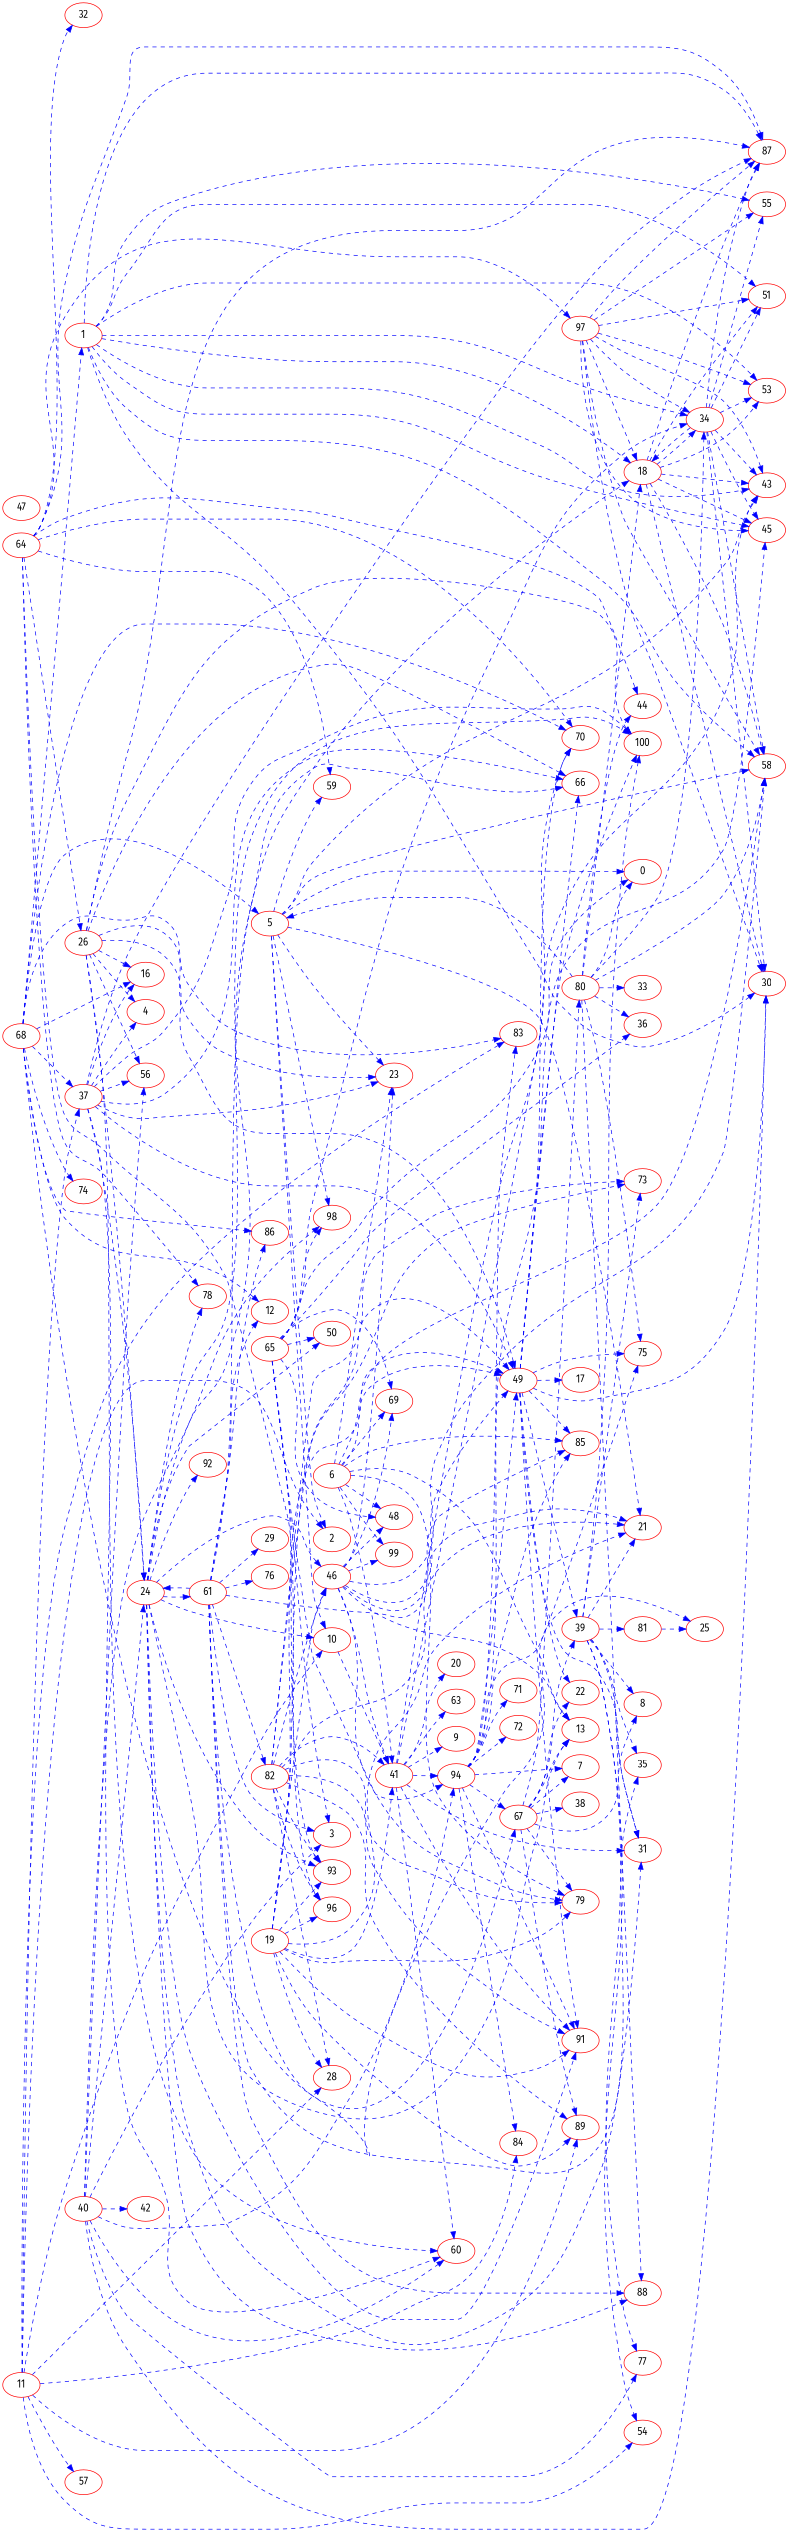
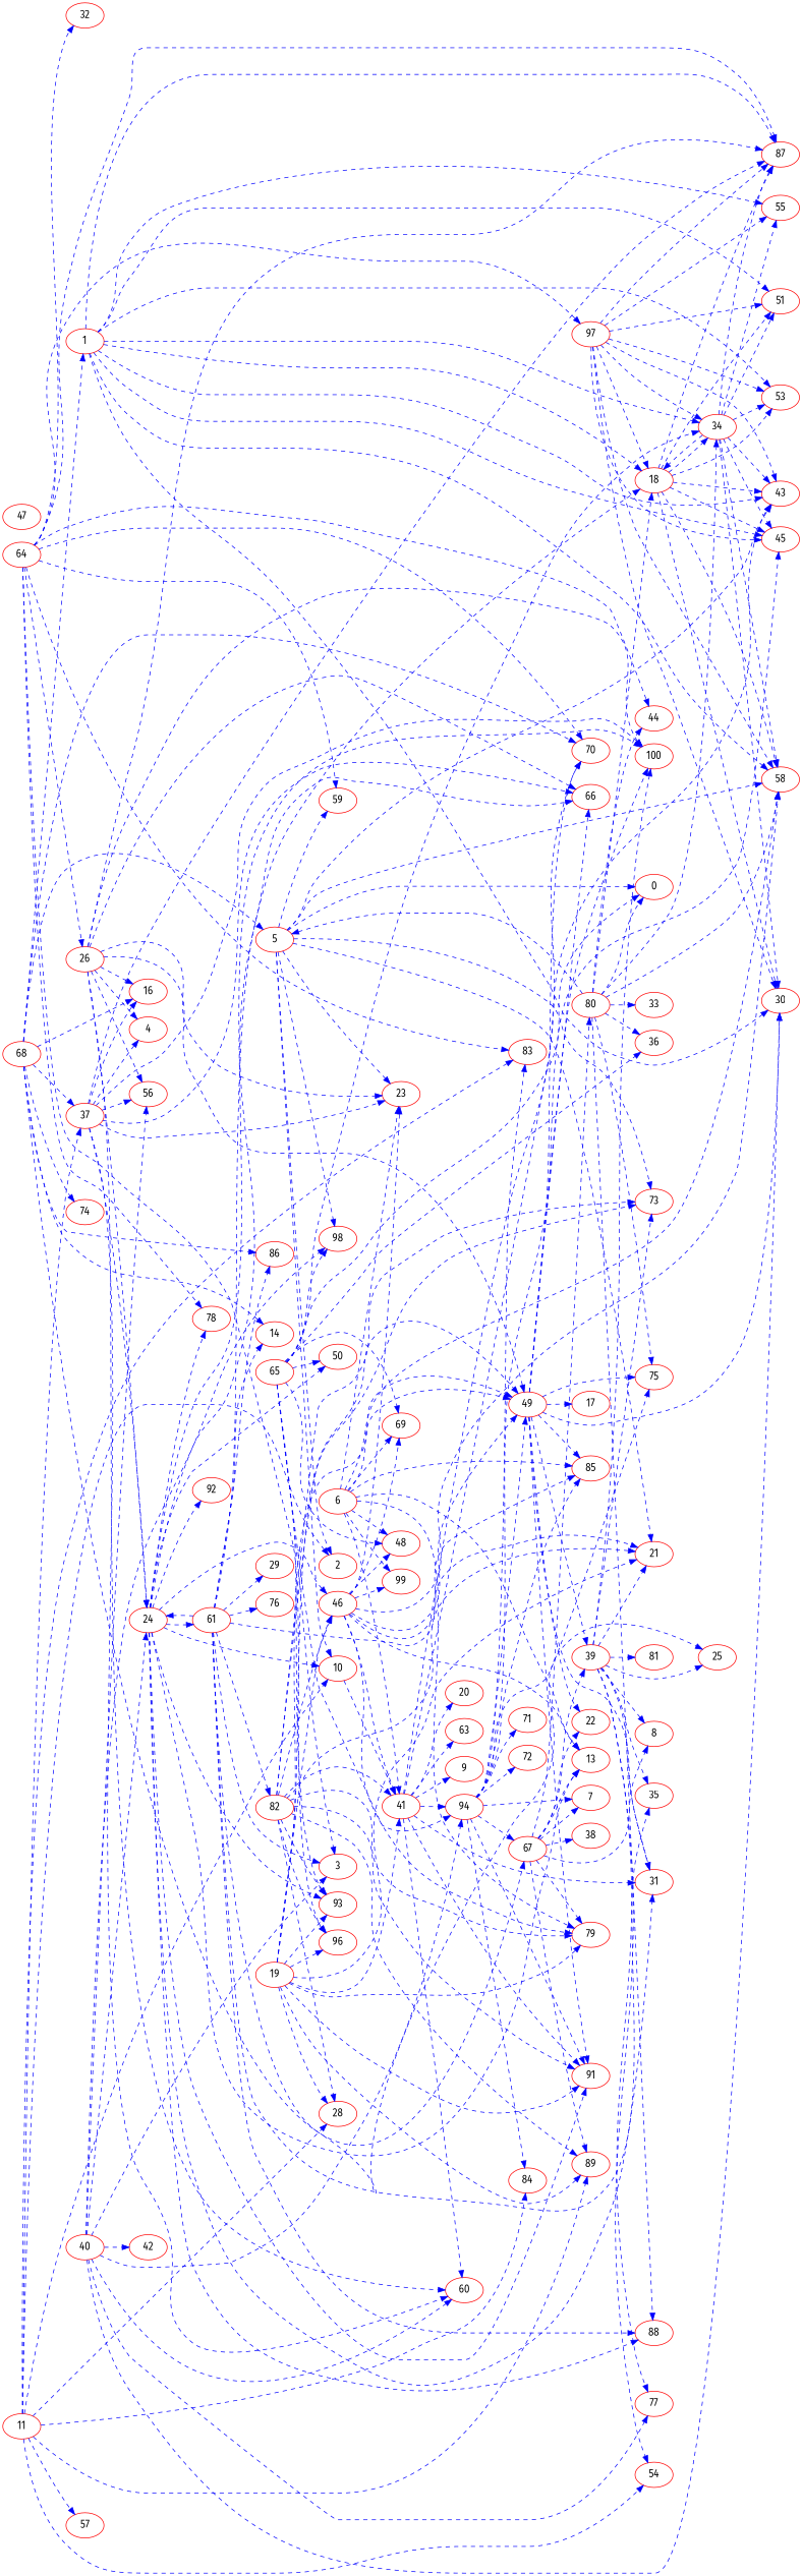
  digraph {
    fontname="Fira Sans"
    rankdir=LR
    node [color=Red fontname="Fira Sans"]
    edge [color=Blue fontname="Fira Sans" style=dashed]
    1
    18
    30
    34
    43
    45
    51
    53
    55
    58
    87
    5
    0
    2
    10
    21
    23
    59
    73
    98
    41
    6
    13
    48
    49
    69
    79
    85
    99
    91
    31
    60
    94
    9
    20
    63
    70
    66
    100
    39
    17
    22
    75
    83
    84
    67
    7
    71
    72
    54
    35
    8
    25
    77
    81
    11
    n57 [label=57]
    28
    37
    89
    24
    4
    16
    56
    46
    93
    50
    61
    78
    88
    92
    19
    96
    3
-   12
+   12 [label=14]
    29
    76
    82
    86
    38
    80
    26
    40
    42
    47
    44
    36
    33
    64
    32
    97
    65
    68
    74
    1 -> 18
    1 -> 30
    1 -> 34
    1 -> 43
    1 -> 45
    1 -> 51
    1 -> 53
    1 -> 55
    1 -> 58
    1 -> 87
    18 -> 30
    18 -> 34
    18 -> 43
    18 -> 45
    18 -> 51
    18 -> 53
    18 -> 58
    18 -> 87
    34 -> 18
    34 -> 30
    34 -> 43
    34 -> 45
    34 -> 51
    34 -> 53
    34 -> 55
    34 -> 58
    34 -> 87
    5 -> 43
    5 -> 58
    5 -> 0
    5 -> 2
    5 -> 10
    5 -> 21
    5 -> 23
    5 -> 59
+   5 -> 73
    5 -> 98
    10 -> 41
    41 -> 43
    41 -> 91
    41 -> 31
    41 -> 60
    41 -> 94
    41 -> 9
    41 -> 20
    41 -> 63
    41 -> 70
    6 -> 58
    6 -> 23
    6 -> 41
    6 -> 13
    6 -> 48
    6 -> 49
    6 -> 69
    6 -> 79
    6 -> 85
    6 -> 99
    49 -> 30
    49 -> 85
    49 -> 91
    49 -> 31
    49 -> 70
    49 -> 66
    49 -> 100
    49 -> 39
    49 -> 17
    49 -> 22
    49 -> 75
    94 -> 45
    94 -> 49
    94 -> 85
    94 -> 91
    94 -> 75
    94 -> 83
    94 -> 84
    94 -> 67
    94 -> 7
    94 -> 71
    94 -> 72
    39 -> 21
    39 -> 73
    39 -> 31
    39 -> 100
    39 -> 54
    39 -> 35
    39 -> 8
-   81 -> 25
+   39 -> 25
    39 -> 77
    39 -> 81
    67 -> 13
    67 -> 79
    67 -> 39
    67 -> 22
    67 -> 7
    67 -> 8
    67 -> 89
    67 -> 38
    67 -> 80
    11 -> 2
    11 -> 10
    11 -> 83
    11 -> 84
    11 -> 54
    11 -> n57
    11 -> 28
    11 -> 37
    11 -> 89
    37 -> 87
    37 -> 23
-   37 -> 49
    37 -> 60
    37 -> 66
    37 -> 100
    37 -> 24
    37 -> 4
    37 -> 16
    37 -> 56
    24 -> 10
    24 -> 13
    24 -> 91
    24 -> 31
    24 -> 66
    24 -> 100
    24 -> 46
    24 -> 93
    24 -> 50
    24 -> 61
    24 -> 78
    24 -> 88
    24 -> 92
    46 -> 58
    46 -> 23
    46 -> 41
    46 -> 13
    46 -> 48
    46 -> 49
    46 -> 69
    46 -> 79
    46 -> 85
    46 -> 99
    61 -> 18
    61 -> 21
    61 -> 67
    61 -> 35
    61 -> 24
    61 -> 88
    61 -> 3
    61 -> 12
    61 -> 29
    61 -> 76
    61 -> 82
    61 -> 86
    19 -> 21
    19 -> 73
    19 -> 41
    19 -> 49
    19 -> 79
    19 -> 91
    19 -> 28
    19 -> 89
    19 -> 46
    19 -> 93
    19 -> 96
    82 -> 21
    82 -> 73
    82 -> 41
    82 -> 49
    82 -> 79
    82 -> 91
    82 -> 28
    82 -> 89
    82 -> 46
    82 -> 93
    82 -> 96
    80 -> 18
    80 -> 34
    80 -> 58
    80 -> 5
    80 -> 0
    80 -> 75
    80 -> 88
    80 -> 44
    80 -> 36
    80 -> 33
    26 -> 87
    26 -> 23
    26 -> 49
    26 -> 60
    26 -> 66
    26 -> 100
    26 -> 24
    26 -> 4
    26 -> 16
    26 -> 56
    40 -> 30
    40 -> 98
    40 -> 60
    40 -> 94
    40 -> 77
    40 -> 24
    40 -> 56
    40 -> 3
    40 -> 42
    64 -> 87
    64 -> 59
    64 -> 70
-   68 -> 83
+   64 -> 83
    64 -> 78
    64 -> 96
    64 -> 26
    64 -> 44
    64 -> 32
    64 -> 97
    97 -> 18
    97 -> 30
    97 -> 34
    97 -> 43
    97 -> 45
    97 -> 51
    97 -> 53
    97 -> 55
    97 -> 58
    97 -> 87
    65 -> 34
    65 -> 0
    65 -> 98
    65 -> 48
    65 -> 69
    65 -> 94
    65 -> 93
    65 -> 50
    65 -> 3
    65 -> 36
    68 -> 1
    68 -> 5
    68 -> 70
    68 -> 25
    68 -> 37
    68 -> 16
    68 -> 12
    68 -> 86
    68 -> 74
  }
